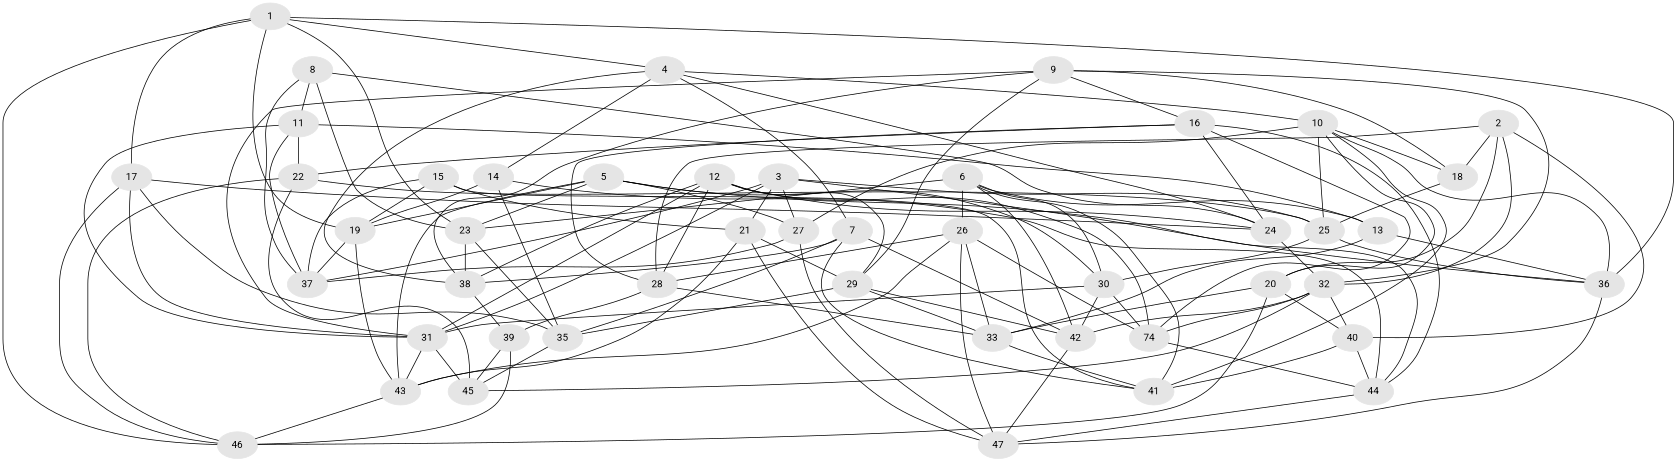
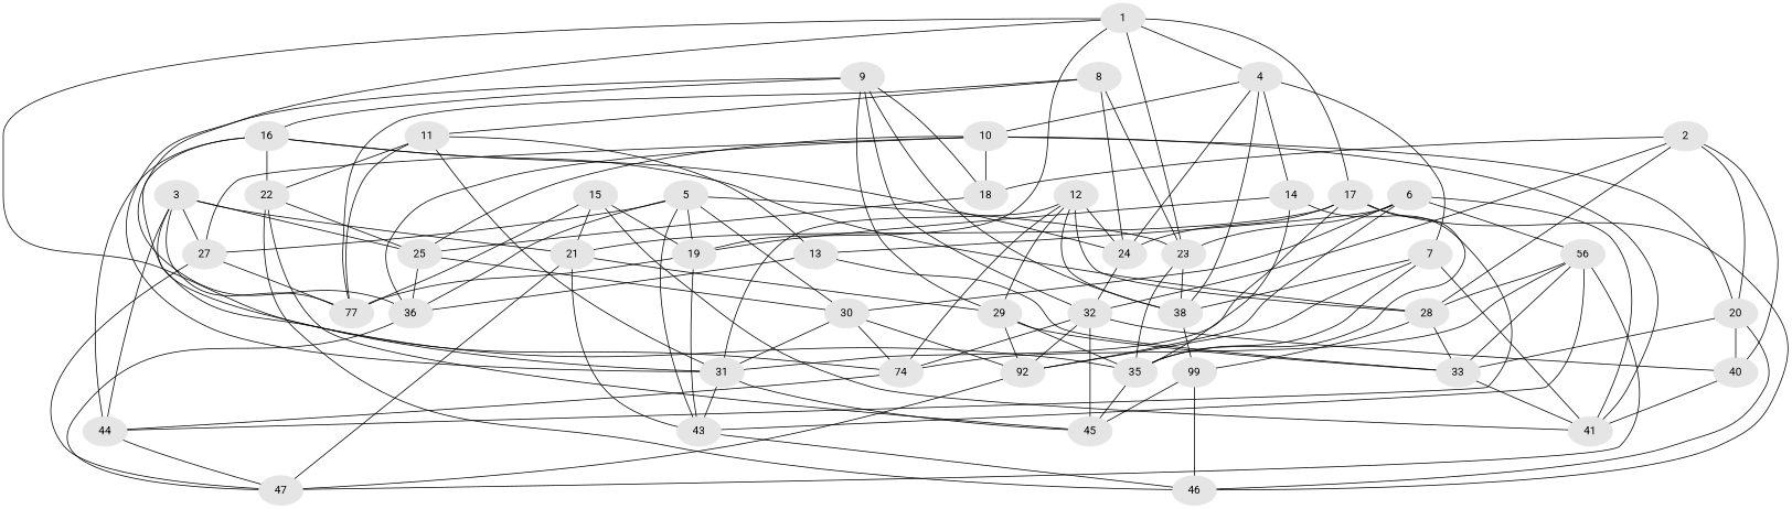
  graph {
    fontname=Roboto
    node [color=gray90 fontname=Roboto style=filled]
    edge [fontname=Roboto weight=1.0]
    1
    4
    17
    19
    23
    36
    46
    7
    10
    14
    24
    38
    21
    31
    35
-   37
+   37 [label=77]
    43
    47
    2
    18
    20
    28
    32
    40
    25
    33
-   39
-   42
+   39 [label=99]
+   42 [label=92]
    45
    n30 [label=74]
    44
    41
    3
    27
    29
    30
    5
    6
    13
-   26
+   26 [label=56]
    8
    11
    22
    9
    16
    12
    15
    1 -- 4
    1 -- 17
    1 -- 19
    1 -- 23
    1 -- 36
-   1 -- 46
+   1 -- 35
    4 -- 7
    4 -- 10
    4 -- 14
    4 -- 24
    4 -- 38
    17 -- 46
    17 -- 24
+   17 -- 21
    17 -- 31
    17 -- 35
    19 -- 37
    19 -- 43
    23 -- 38
    23 -- 35
    36 -- 47
    7 -- 38
    7 -- 35
    7 -- 42
    7 -- 41
    10 -- 36
    10 -- 18
    10 -- 20
    10 -- 25
    10 -- 41
    10 -- 27 [weight=2.0]
    14 -- 19
    14 -- 35
    14 -- 44
    24 -- 32
    38 -- 39
    21 -- 43
    21 -- 47
    21 -- 29
    31 -- 43
    31 -- 45
    35 -- 45
    43 -- 46
    2 -- 18
    2 -- 20 [weight=2.0]
    2 -- 28
    2 -- 32
    2 -- 40
    18 -- 25
    20 -- 46
    20 -- 40
    20 -- 33
    28 -- 33
    28 -- 39
    32 -- 40 [weight=2.0]
    32 -- 42
    32 -- 45
    32 -- n30
-   40 -- 44
    40 -- 41
    25 -- 36
    25 -- 30
    33 -- 41
    39 -- 46
    39 -- 45
    42 -- 47
    n30 -- 44
    44 -- 47
    3 -- 21
    3 -- 31
    3 -- 37
    3 -- 25
    3 -- 44
    3 -- 27
    27 -- 37
    27 -- 47
    29 -- 35
    29 -- 33
    29 -- 42
    30 -- 31
    30 -- 42
    30 -- n30
    5 -- 19
    5 -- 23
    5 -- 36
    5 -- 43
    5 -- 27
    5 -- 30
    6 -- 23
    6 -- 42
    6 -- 41
    6 -- 30
    6 -- 13
    6 -- 26
    13 -- 36
    13 -- 33
    26 -- 43
    26 -- 47
    26 -- 28
    26 -- 33
    26 -- n30
    8 -- 23
    8 -- 24
    8 -- 37
    8 -- 11
    11 -- 31
    11 -- 37
    11 -- 13
    11 -- 22 [weight=2.0]
    22 -- 46
    22 -- 25
    22 -- 45
    9 -- 38
    9 -- 31
    9 -- 18
    9 -- 32
    9 -- 29
    9 -- 16
    16 -- 24
    16 -- 28
    16 -- n30
    16 -- 44
    16 -- 22
    12 -- 24
    12 -- 38
    12 -- 31
    12 -- 28
    12 -- n30
    12 -- 29
    15 -- 19
    15 -- 21
    15 -- 37
    15 -- 41
  }
